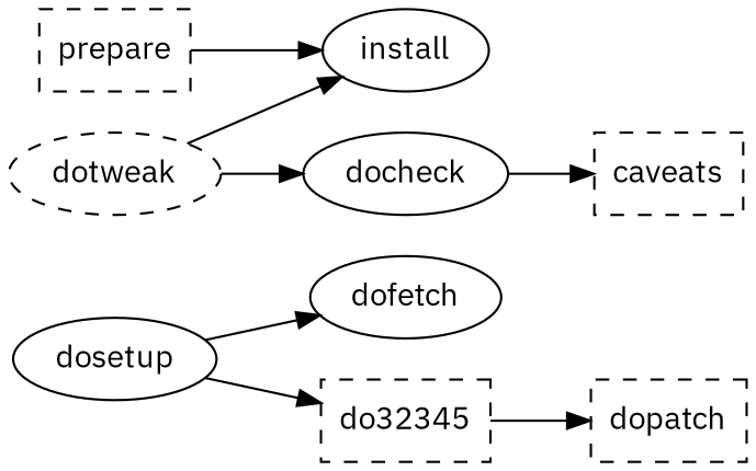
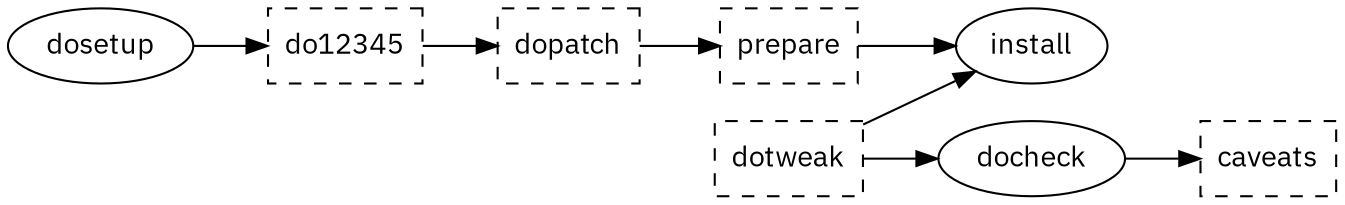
  digraph {
    fontname="IBM Plex Sans"
    rankdir=LR
    node [fontname="IBM Plex Sans" shape=box style=dashed]
    edge [fontname="IBM Plex Sans"]
    dosetup [shape="" style=""]
-   dofetch [shape="" style=""]
-   do12345 [label=do32345]
+   do12345
    dopatch
    prepare
    install [shape="" style=""]
-   dotweak [shape=ellipse]
+   dotweak
    docheck [shape="" style=""]
    caveats
-   dosetup -> dofetch
    dosetup -> do12345
    do12345 -> dopatch
+   dopatch -> prepare
    prepare -> install
    dotweak -> install
    dotweak -> docheck
    docheck -> caveats
  }
